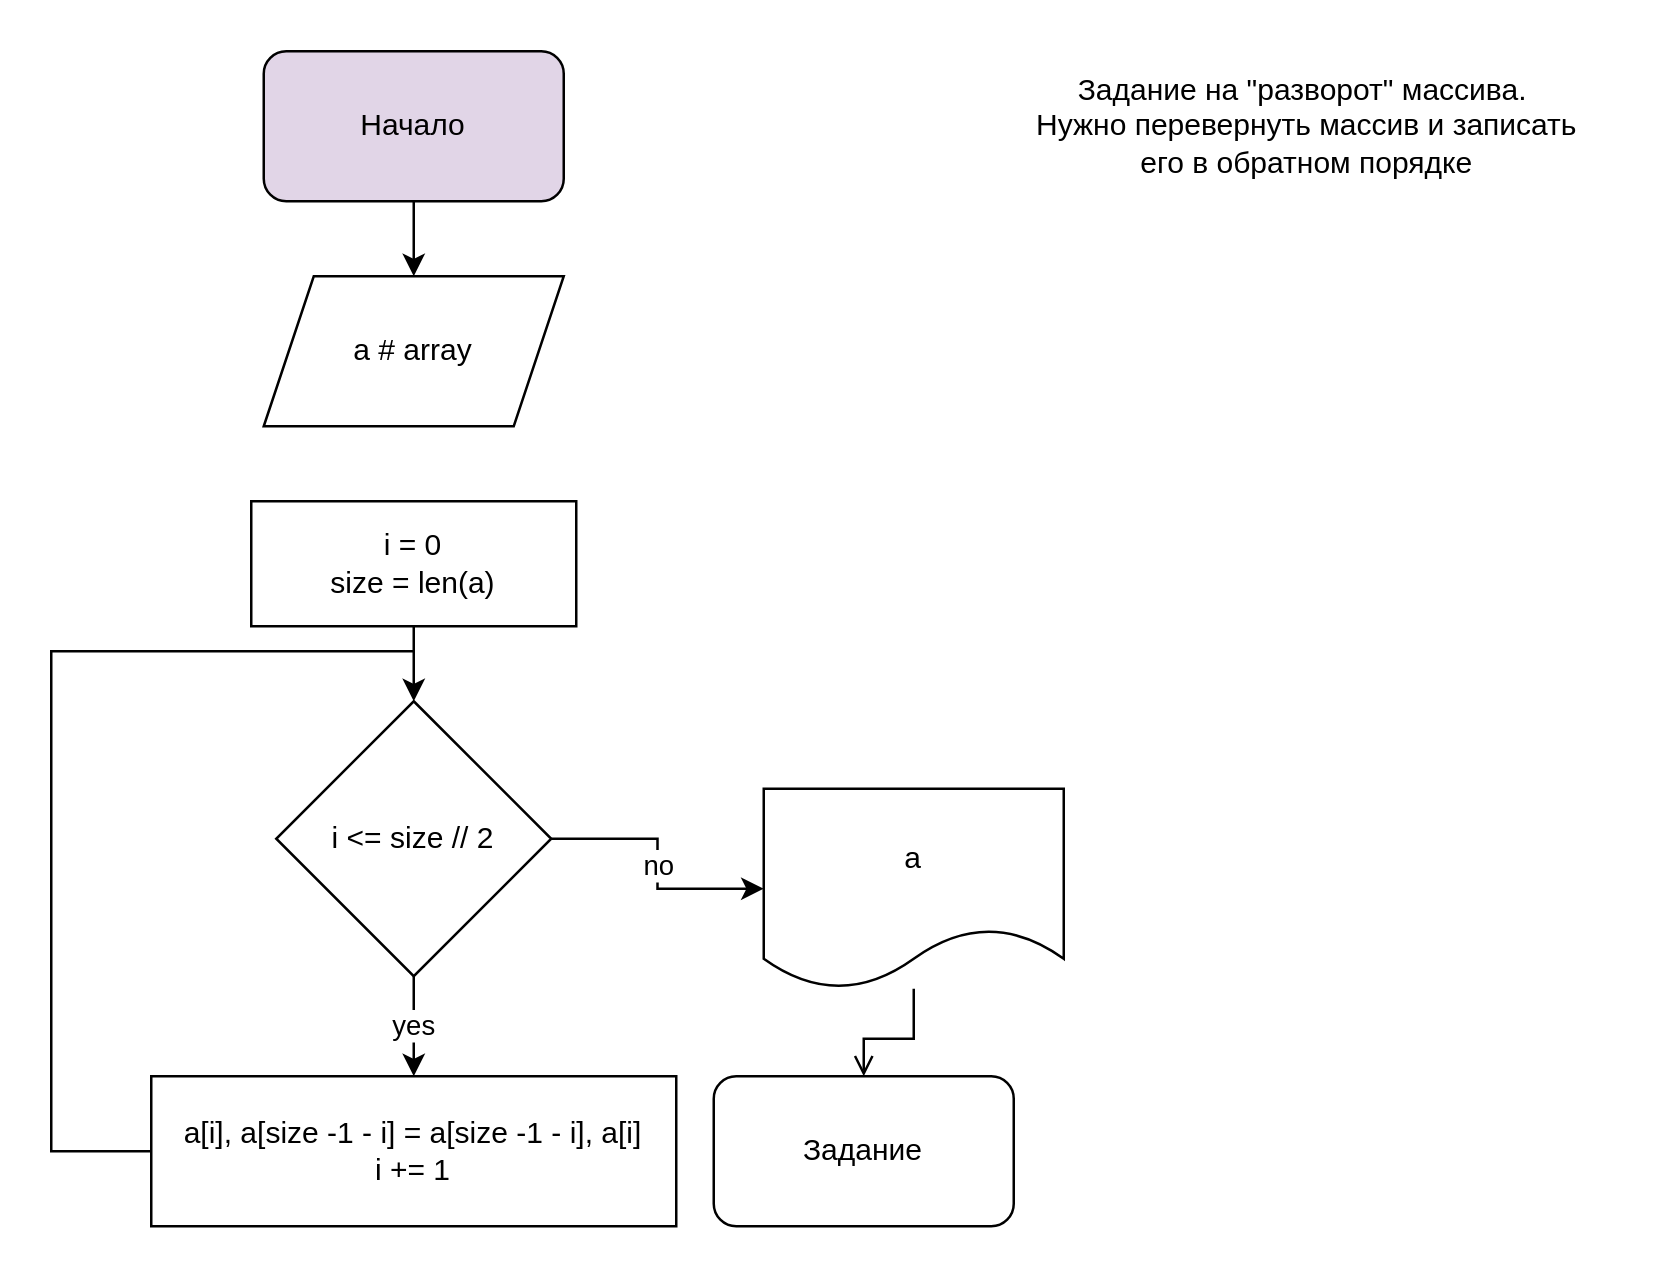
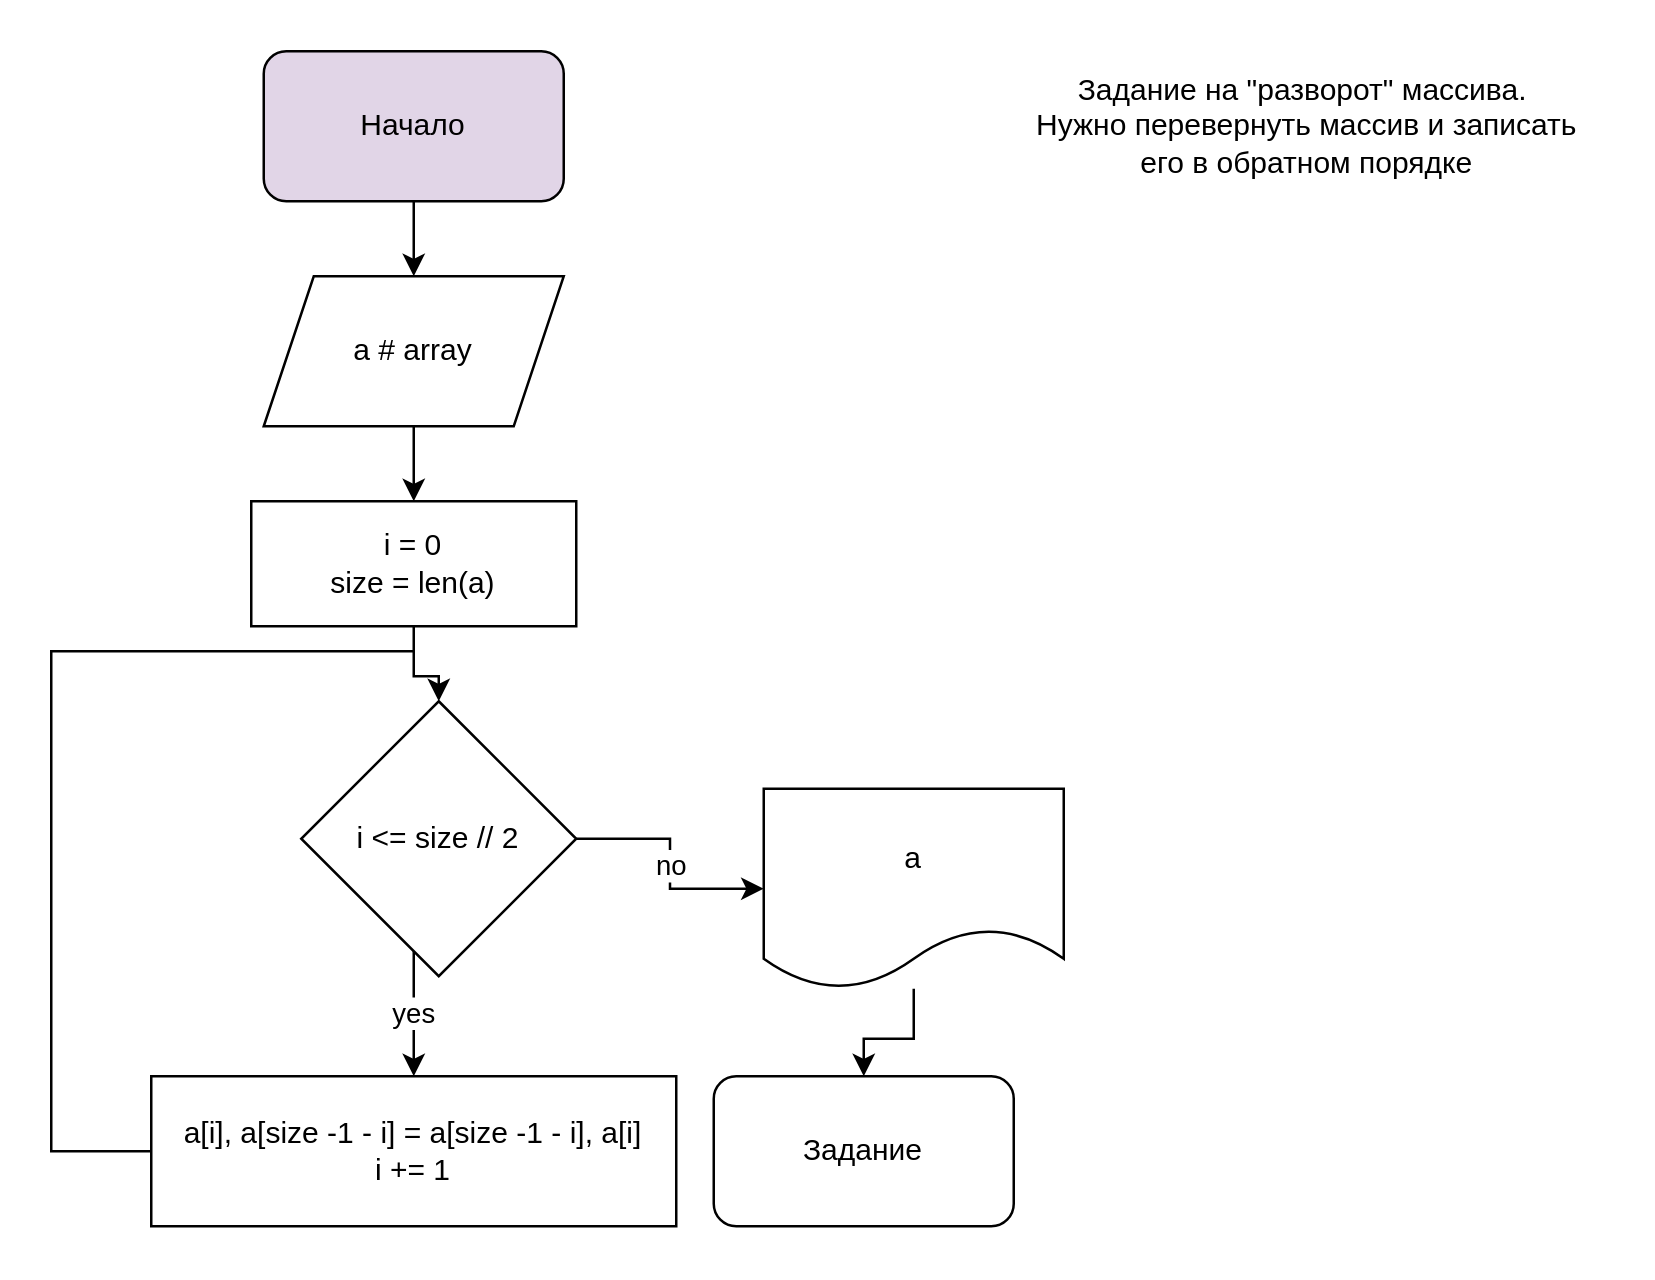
  <mxCell id="0" />
  <mxCell id="1" parent="0" />
  <mxCell id="2" value="" style="edgeStyle=orthogonalEdgeStyle;rounded=0;orthogonalLoop=1;jettySize=auto;html=1;" parent="1" source="3" target="7" edge="1"><mxGeometry relative="1" as="geometry" /></mxCell>
  <mxCell id="3" value="Начало" style="rounded=1;whiteSpace=wrap;html=1;fillColor=#e1d5e7;" parent="1" vertex="1"><mxGeometry x="105" y="20" width="120" height="60" as="geometry" /></mxCell>
  <mxCell id="4" value="" style="edgeStyle=orthogonalEdgeStyle;rounded=0;orthogonalLoop=1;jettySize=auto;html=1;" parent="1" source="5" target="10" edge="1"><mxGeometry relative="1" as="geometry" /></mxCell>
  <mxCell id="5" value="i = 0&lt;br&gt;size = len(a)" style="rounded=0;whiteSpace=wrap;html=1;" parent="1" vertex="1"><mxGeometry x="100" y="200" width="130" height="50" as="geometry" /></mxCell>
+ <mxCell id="6" value="" style="edgeStyle=orthogonalEdgeStyle;rounded=0;orthogonalLoop=1;jettySize=auto;html=1;" parent="1" source="7" target="5" edge="1"><mxGeometry relative="1" as="geometry" /></mxCell>
  <mxCell id="7" value="a # array" style="shape=parallelogram;perimeter=parallelogramPerimeter;whiteSpace=wrap;html=1;fixedSize=1;" parent="1" vertex="1"><mxGeometry x="105" y="110" width="120" height="60" as="geometry" /></mxCell>
  <mxCell id="8" value="yes" style="edgeStyle=orthogonalEdgeStyle;rounded=0;orthogonalLoop=1;jettySize=auto;html=1;" parent="1" source="10" target="11" edge="1"><mxGeometry relative="1" as="geometry"><Array as="points"><mxPoint x="165" y="410" /><mxPoint x="165" y="410" /></Array></mxGeometry></mxCell>
  <mxCell id="9" value="no" style="edgeStyle=orthogonalEdgeStyle;rounded=0;orthogonalLoop=1;jettySize=auto;html=1;" parent="1" source="10" target="13" edge="1"><mxGeometry relative="1" as="geometry" /></mxCell>
- <mxCell id="10" value="i &amp;lt;= size // 2" style="rhombus;whiteSpace=wrap;html=1;" parent="1" vertex="1"><mxGeometry x="110" y="280" width="110" height="110" as="geometry" /></mxCell>
+ <mxCell id="10" value="i &amp;lt;= size // 2" style="rhombus;whiteSpace=wrap;html=1;" parent="1" vertex="1"><mxGeometry x="120" y="280" width="110" height="110" as="geometry" /></mxCell>
  <mxCell id="11" value="a[i], a[size -1 - i] = a[size -1 - i], a[i]&lt;br&gt;i += 1" style="rounded=0;whiteSpace=wrap;html=1;" parent="1" vertex="1"><mxGeometry x="60" y="430" width="210" height="60" as="geometry" /></mxCell>
- <mxCell id="12" value="" style="edgeStyle=orthogonalEdgeStyle;rounded=0;orthogonalLoop=1;jettySize=auto;html=1;endArrow=open;" parent="1" source="13" target="14" edge="1"><mxGeometry relative="1" as="geometry" /></mxCell>
+ <mxCell id="12" value="" style="edgeStyle=orthogonalEdgeStyle;rounded=0;orthogonalLoop=1;jettySize=auto;html=1;" parent="1" source="13" target="14" edge="1"><mxGeometry relative="1" as="geometry" /></mxCell>
  <mxCell id="13" value="a" style="shape=document;whiteSpace=wrap;html=1;boundedLbl=1;" parent="1" vertex="1"><mxGeometry x="305" y="315" width="120" height="80" as="geometry" /></mxCell>
  <mxCell id="14" value="Задание" style="rounded=1;whiteSpace=wrap;html=1;" parent="1" vertex="1"><mxGeometry x="285" y="430" width="120" height="60" as="geometry" /></mxCell>
  <mxCell id="15" value="" style="endArrow=none;html=1;rounded=0;" parent="1" edge="1"><mxGeometry width="50" height="50" relative="1" as="geometry"><mxPoint x="165" y="260" as="sourcePoint" /><mxPoint x="60" y="460" as="targetPoint" /><Array as="points"><mxPoint x="20" y="260" /><mxPoint x="20" y="460" /></Array></mxGeometry></mxCell>
  <mxCell id="16" value="Задание на &quot;разворот&quot; массива.&amp;nbsp;&lt;br&gt;Нужно перевернуть массив и записать его в обратном порядке" style="text;html=1;strokeColor=none;fillColor=none;align=center;verticalAlign=middle;whiteSpace=wrap;rounded=0;" parent="1" vertex="1"><mxGeometry x="405" y="25" width="235" height="50" as="geometry" /></mxCell>
